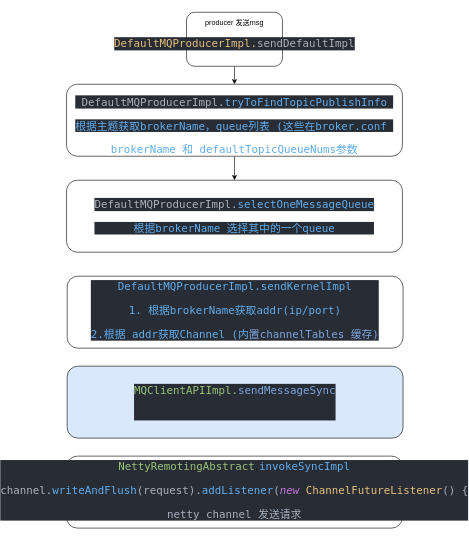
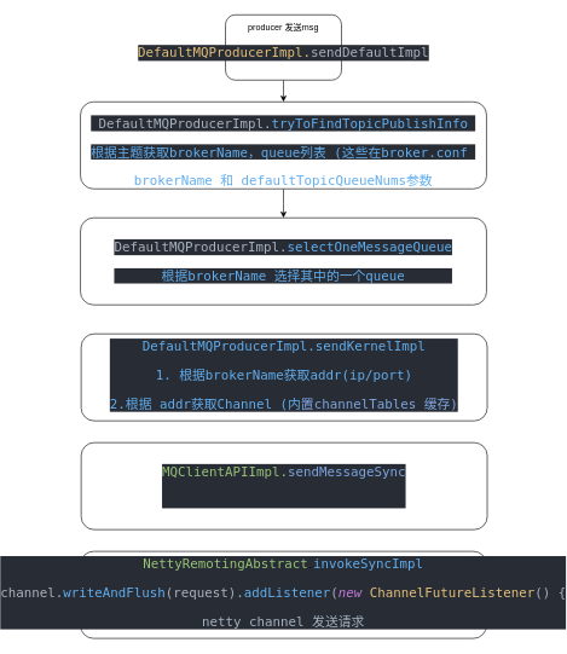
  <mxCell id="0" />
  <mxCell id="1" parent="0" />
  <mxCell id="2" style="edgeStyle=orthogonalEdgeStyle;rounded=0;orthogonalLoop=1;jettySize=auto;html=1;exitX=0.5;exitY=1;exitDx=0;exitDy=0;entryX=0.5;entryY=0;entryDx=0;entryDy=0;" edge="1" parent="1" source="3" target="5"><mxGeometry relative="1" as="geometry" /></mxCell>
  <mxCell id="3" value="producer 发送msg&lt;br&gt;&lt;pre style=&quot;background-color:#282c34;color:#abb2bf;font-family:'Menlo',monospace;font-size:13.5pt;&quot;&gt;&lt;span style=&quot;color:#e5c17c;&quot;&gt;DefaultMQProducerImpl.&lt;/span&gt;sendDefaultImpl&lt;/pre&gt;" style="rounded=1;whiteSpace=wrap;html=1;" vertex="1" parent="1"><mxGeometry x="220" y="20" width="160" height="90" as="geometry" /></mxCell>
  <mxCell id="4" style="edgeStyle=orthogonalEdgeStyle;rounded=0;orthogonalLoop=1;jettySize=auto;html=1;exitX=0.5;exitY=1;exitDx=0;exitDy=0;" edge="1" parent="1" source="5"><mxGeometry relative="1" as="geometry"><mxPoint x="300" y="300" as="targetPoint" /></mxGeometry></mxCell>
  <mxCell id="5" value="&lt;pre style=&quot;background-color:#282c34;color:#abb2bf;font-family:'Menlo',monospace;font-size:13.5pt;&quot;&gt;DefaultMQProducerImpl.&lt;span style=&quot;color:#61aeef;&quot;&gt;tryToFindTopicPublishInfo&lt;/span&gt;&lt;/pre&gt;&lt;pre style=&quot;background-color:#282c34;color:#abb2bf;font-family:'Menlo',monospace;font-size:13.5pt;&quot;&gt;&lt;span style=&quot;color:#61aeef;&quot;&gt;根据主题获取brokerName，queue列表 (这些在broker.conf &lt;/span&gt;&lt;/pre&gt;&lt;font face=&quot;Menlo, monospace&quot; color=&quot;#61aeef&quot;&gt;&lt;span style=&quot;font-size: 18px;&quot;&gt;brokerName 和&amp;nbsp;defaultTopicQueueNums参数&lt;/span&gt;&lt;/font&gt;" style="rounded=1;whiteSpace=wrap;html=1;" vertex="1" parent="1"><mxGeometry x="20" y="140" width="560" height="120" as="geometry" /></mxCell>
  <mxCell id="6" value="&lt;pre style=&quot;background-color:#282c34;color:#abb2bf;font-family:'Menlo',monospace;font-size:13.5pt;&quot;&gt;&lt;pre style=&quot;font-family: Menlo, monospace; font-size: 13.5pt;&quot;&gt;DefaultMQProducerImpl.&lt;span style=&quot;color:#61aeef;&quot;&gt;selectOneMessageQueue&lt;/span&gt;&lt;/pre&gt;&lt;/pre&gt;&lt;pre style=&quot;background-color: rgb(40, 44, 52); font-family: Menlo, monospace; font-size: 13.5pt;&quot;&gt;&lt;font color=&quot;#61aeef&quot;&gt;根据brokerName 选择其中的一个queue&lt;/font&gt;&lt;/pre&gt;" style="rounded=1;whiteSpace=wrap;html=1;" vertex="1" parent="1"><mxGeometry x="20" y="300" width="560" height="120" as="geometry" /></mxCell>
  <mxCell id="7" value="&lt;pre style=&quot;background-color: rgb(40, 44, 52);&quot;&gt;&lt;pre style=&quot;&quot;&gt;&lt;font face=&quot;Menlo, monospace&quot; color=&quot;#61aeef&quot;&gt;&lt;span style=&quot;font-size: 18px;&quot;&gt;DefaultMQProducerImpl.&lt;/span&gt;&lt;/font&gt;&lt;font style=&quot;font-size: 18px;&quot; face=&quot;Menlo, monospace&quot; color=&quot;#61aeef&quot;&gt;&lt;span style=&quot;font-size: 18px;&quot;&gt;sendKernelImpl&lt;/span&gt;&lt;/font&gt;&lt;/pre&gt;&lt;pre style=&quot;font-size: 18px;&quot;&gt;&lt;font face=&quot;Menlo, monospace&quot; color=&quot;#61aeef&quot;&gt;&lt;span style=&quot;font-size: 18px;&quot;&gt;1. 根据brokerName获取addr(ip/port)&lt;/span&gt;&lt;/font&gt;&lt;/pre&gt;&lt;pre style=&quot;font-size: 18px;&quot;&gt;&lt;font style=&quot;font-size: 18px;&quot; face=&quot;Menlo, monospace&quot;&gt;&lt;span style=&quot;font-size: 18px;&quot;&gt;&lt;font style=&quot;font-size: 18px;&quot; color=&quot;#61aeef&quot;&gt;2.根据 addr获取Channel (内&lt;/font&gt;&lt;font style=&quot;font-size: 18px;&quot; color=&quot;#7ea6e0&quot;&gt;置&lt;/font&gt;&lt;/span&gt;&lt;/font&gt;&lt;font style=&quot;font-size: 18px;&quot; color=&quot;#7ea6e0&quot;&gt;channelTables 缓存)&lt;/font&gt;&lt;/pre&gt;&lt;/pre&gt;" style="rounded=1;whiteSpace=wrap;html=1;" vertex="1" parent="1"><mxGeometry x="21" y="460" width="560" height="120" as="geometry" /></mxCell>
  <mxCell id="8" value="&lt;pre style=&quot;background-color: rgb(40, 44, 52);&quot;&gt;&lt;pre style=&quot;&quot;&gt;&lt;span style=&quot;color: rgb(152, 195, 121); font-family: Menlo, monospace; font-size: 13.5pt;&quot;&gt;NettyRemotingAbstract&lt;/span&gt;.&lt;font face=&quot;Menlo, monospace&quot; color=&quot;#61aeef&quot;&gt;&lt;span style=&quot;font-size: 18px;&quot;&gt;invokeSyncImpl&lt;/span&gt;&lt;/font&gt;&lt;span style=&quot;font-size: 18px;&quot;&gt;&lt;br&gt;&lt;/span&gt;&lt;/pre&gt;&lt;pre style=&quot;font-size: 18px;&quot;&gt;&lt;pre style=&quot;color: rgb(171, 178, 191); font-family: Menlo, monospace; font-size: 13.5pt;&quot;&gt;channel&lt;span style=&quot;color:#a6b2c0;&quot;&gt;.&lt;/span&gt;&lt;span style=&quot;color:#61aeef;&quot;&gt;writeAndFlush&lt;/span&gt;&lt;span style=&quot;color:#a6b2c0;&quot;&gt;(&lt;/span&gt;request&lt;span style=&quot;color:#a6b2c0;&quot;&gt;).&lt;/span&gt;&lt;span style=&quot;color:#61aeef;&quot;&gt;addListener&lt;/span&gt;&lt;span style=&quot;color:#a6b2c0;&quot;&gt;(&lt;/span&gt;&lt;span style=&quot;color:#c679dd;font-style:italic;&quot;&gt;new &lt;/span&gt;&lt;span style=&quot;color:#e5c17c;&quot;&gt;ChannelFutureListener&lt;/span&gt;&lt;span style=&quot;color:#a6b2c0;&quot;&gt;() {&lt;br&gt;&lt;/span&gt;&lt;/pre&gt;&lt;pre style=&quot;color: rgb(171, 178, 191); font-family: Menlo, monospace; font-size: 13.5pt;&quot;&gt;&lt;span style=&quot;color:#a6b2c0;&quot;&gt;netty channel 发送请求&lt;/span&gt;&lt;/pre&gt;&lt;/pre&gt;&lt;/pre&gt;" style="rounded=1;whiteSpace=wrap;html=1;" vertex="1" parent="1"><mxGeometry x="20" y="760" width="560" height="120" as="geometry" /></mxCell>
- <mxCell id="9" value="&lt;pre style=&quot;background-color: rgb(40, 44, 52); font-size: 18px;&quot;&gt;&lt;pre style=&quot;&quot;&gt;&lt;font style=&quot;font-size: 18px;&quot; face=&quot;Menlo, monospace&quot; color=&quot;#98c379&quot;&gt;&lt;span style=&quot;font-size: 18px;&quot;&gt;MQClientAPIImpl.&lt;/span&gt;&lt;/font&gt;&lt;font style=&quot;font-size: 18px;&quot; color=&quot;#7ea6e0&quot;&gt;sendMessageSync&lt;/font&gt;&lt;span style=&quot;font-size: 18px;&quot;&gt;&lt;br&gt;&lt;/span&gt;&lt;/pre&gt;&lt;pre style=&quot;font-size: 18px;&quot;&gt;&lt;br&gt;&lt;/pre&gt;&lt;/pre&gt;" style="rounded=1;whiteSpace=wrap;html=1;fillColor=#dae8fc;" vertex="1" parent="1"><mxGeometry x="21" y="610" width="560" height="120" as="geometry" /></mxCell>
+ <mxCell id="9" value="&lt;pre style=&quot;background-color: rgb(40, 44, 52); font-size: 18px;&quot;&gt;&lt;pre style=&quot;&quot;&gt;&lt;font style=&quot;font-size: 18px;&quot; face=&quot;Menlo, monospace&quot; color=&quot;#98c379&quot;&gt;&lt;span style=&quot;font-size: 18px;&quot;&gt;MQClientAPIImpl.&lt;/span&gt;&lt;/font&gt;&lt;font style=&quot;font-size: 18px;&quot; color=&quot;#7ea6e0&quot;&gt;sendMessageSync&lt;/font&gt;&lt;span style=&quot;font-size: 18px;&quot;&gt;&lt;br&gt;&lt;/span&gt;&lt;/pre&gt;&lt;pre style=&quot;font-size: 18px;&quot;&gt;&lt;br&gt;&lt;/pre&gt;&lt;/pre&gt;" style="rounded=1;whiteSpace=wrap;html=1;" vertex="1" parent="1"><mxGeometry x="21" y="610" width="560" height="120" as="geometry" /></mxCell>
